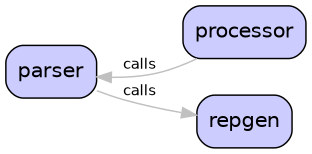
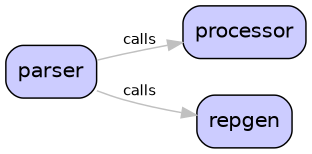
  digraph {
    fontname="DejaVu Sans"
    rankdir=LR
    node [fillcolor="#ccccff" fontname="DejaVu Sans" shape=box style="rounded,filled"]
    edge [color=gray fontname="DejaVu Sans" fontsize=10]
    parser
    processor
    repgen
-   processor -> parser [label=calls]
+   parser -> processor [label=calls]
    parser -> repgen [label=calls]
  }
